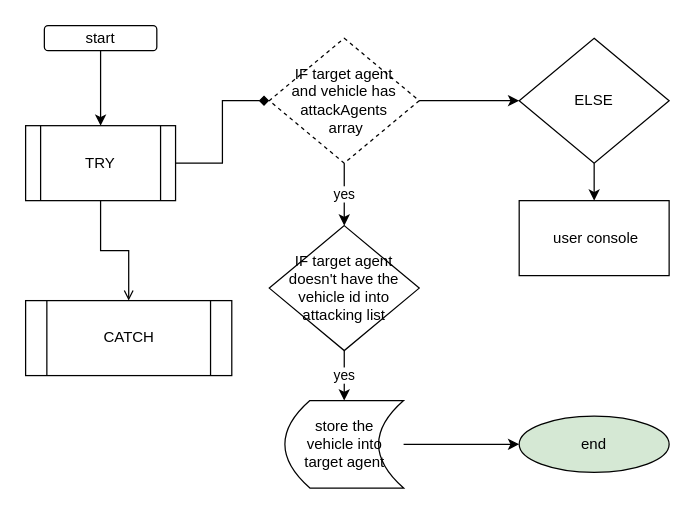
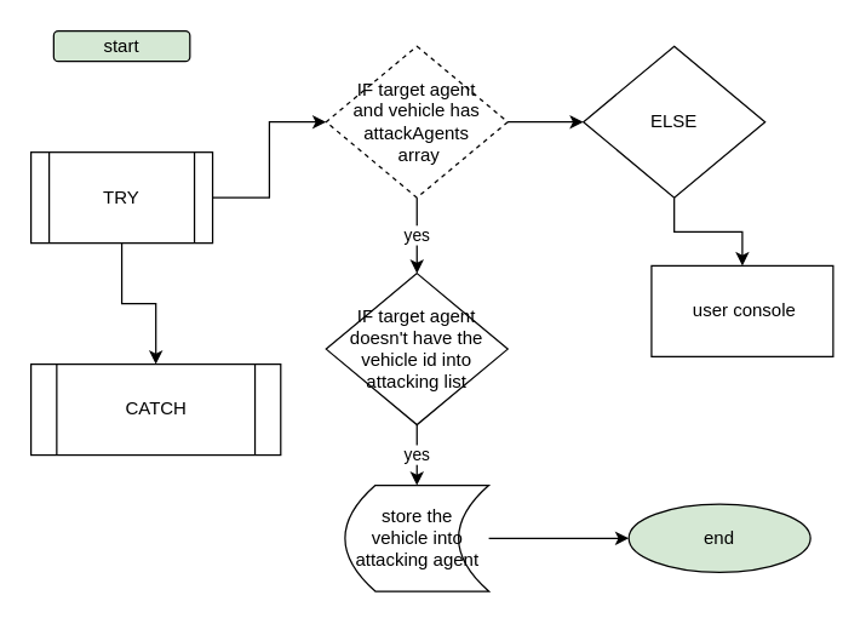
  <mxCell id="0" />
  <mxCell id="1" parent="0" />
- <mxCell id="2" value="" style="edgeStyle=orthogonalEdgeStyle;rounded=0;orthogonalLoop=1;jettySize=auto;html=1;" parent="1" source="3" target="6" edge="1"><mxGeometry relative="1" as="geometry" /></mxCell>
- <mxCell id="3" value="start" style="rounded=1;whiteSpace=wrap;html=1;" parent="1" vertex="1"><mxGeometry x="35" y="20" width="90" height="20" as="geometry" /></mxCell>
- <mxCell id="4" value="" style="edgeStyle=orthogonalEdgeStyle;rounded=0;orthogonalLoop=1;jettySize=auto;html=1;endArrow=open;" parent="1" source="6" target="7" edge="1"><mxGeometry relative="1" as="geometry" /></mxCell>
- <mxCell id="5" value="" style="edgeStyle=orthogonalEdgeStyle;rounded=0;orthogonalLoop=1;jettySize=auto;html=1;endArrow=diamond;" parent="1" source="6" target="10" edge="1"><mxGeometry relative="1" as="geometry" /></mxCell>
+ <mxCell id="3" value="start" style="rounded=1;whiteSpace=wrap;html=1;fillColor=#d5e8d4;" parent="1" vertex="1"><mxGeometry x="35" y="20" width="90" height="20" as="geometry" /></mxCell>
+ <mxCell id="4" value="" style="edgeStyle=orthogonalEdgeStyle;rounded=0;orthogonalLoop=1;jettySize=auto;html=1;" parent="1" source="6" target="7" edge="1"><mxGeometry relative="1" as="geometry" /></mxCell>
+ <mxCell id="5" value="" style="edgeStyle=orthogonalEdgeStyle;rounded=0;orthogonalLoop=1;jettySize=auto;html=1;" parent="1" source="6" target="10" edge="1"><mxGeometry relative="1" as="geometry" /></mxCell>
  <mxCell id="6" value="TRY" style="shape=process;whiteSpace=wrap;html=1;backgroundOutline=1;" parent="1" vertex="1"><mxGeometry x="20" y="100" width="120" height="60" as="geometry" /></mxCell>
  <mxCell id="7" value="CATCH" style="shape=process;whiteSpace=wrap;html=1;backgroundOutline=1;" parent="1" vertex="1"><mxGeometry x="20" y="240" width="165" height="60" as="geometry" /></mxCell>
  <mxCell id="8" value="yes" style="edgeStyle=orthogonalEdgeStyle;rounded=0;orthogonalLoop=1;jettySize=auto;html=1;" parent="1" source="10" target="12" edge="1"><mxGeometry relative="1" as="geometry" /></mxCell>
  <mxCell id="9" value="" style="edgeStyle=orthogonalEdgeStyle;rounded=0;orthogonalLoop=1;jettySize=auto;html=1;" parent="1" source="10" target="16" edge="1"><mxGeometry relative="1" as="geometry" /></mxCell>
  <mxCell id="10" value="IF target agent &lt;br&gt;and vehicle has attackAgents&lt;br&gt;&amp;nbsp;array" style="rhombus;whiteSpace=wrap;html=1;dashed=1;" parent="1" vertex="1"><mxGeometry x="215" y="30" width="120" height="100" as="geometry" /></mxCell>
  <mxCell id="11" value="yes" style="edgeStyle=orthogonalEdgeStyle;rounded=0;orthogonalLoop=1;jettySize=auto;html=1;" parent="1" source="12" target="14" edge="1"><mxGeometry relative="1" as="geometry" /></mxCell>
  <mxCell id="12" value="IF target agent doesn't have the vehicle id into attacking list" style="rhombus;whiteSpace=wrap;html=1;" parent="1" vertex="1"><mxGeometry x="215" y="180" width="120" height="100" as="geometry" /></mxCell>
  <mxCell id="13" value="" style="edgeStyle=orthogonalEdgeStyle;rounded=0;orthogonalLoop=1;jettySize=auto;html=1;" parent="1" source="14" target="18" edge="1"><mxGeometry relative="1" as="geometry" /></mxCell>
- <mxCell id="14" value="store the &lt;br&gt;vehicle into target agent" style="shape=dataStorage;whiteSpace=wrap;html=1;fixedSize=1;" parent="1" vertex="1"><mxGeometry x="227.5" y="320" width="95" height="70" as="geometry" /></mxCell>
+ <mxCell id="14" value="store the &lt;br&gt;vehicle into attacking agent" style="shape=dataStorage;whiteSpace=wrap;html=1;fixedSize=1;" parent="1" vertex="1"><mxGeometry x="227.5" y="320" width="95" height="70" as="geometry" /></mxCell>
  <mxCell id="15" value="" style="edgeStyle=orthogonalEdgeStyle;rounded=0;orthogonalLoop=1;jettySize=auto;html=1;" parent="1" source="16" target="17" edge="1"><mxGeometry relative="1" as="geometry" /></mxCell>
- <mxCell id="16" value="ELSE" style="rhombus;whiteSpace=wrap;html=1;" parent="1" vertex="1"><mxGeometry x="415" y="30" width="120" height="100" as="geometry" /></mxCell>
- <mxCell id="17" value="&lt;span style=&quot;white-space: pre&quot;&gt; &lt;/span&gt;user console" style="rounded=0;whiteSpace=wrap;html=1;" parent="1" vertex="1"><mxGeometry x="415" y="160" width="120" height="60" as="geometry" /></mxCell>
+ <mxCell id="16" value="ELSE" style="rhombus;whiteSpace=wrap;html=1;" parent="1" vertex="1"><mxGeometry x="385" y="30" width="120" height="100" as="geometry" /></mxCell>
+ <mxCell id="17" value="&lt;span style=&quot;white-space: pre&quot;&gt; &lt;/span&gt;user console" style="rounded=0;whiteSpace=wrap;html=1;" parent="1" vertex="1"><mxGeometry x="430" y="175" width="120" height="60" as="geometry" /></mxCell>
  <mxCell id="18" value="end" style="ellipse;whiteSpace=wrap;html=1;fillColor=#d5e8d4;" parent="1" vertex="1"><mxGeometry x="415" y="332.5" width="120" height="45" as="geometry" /></mxCell>
